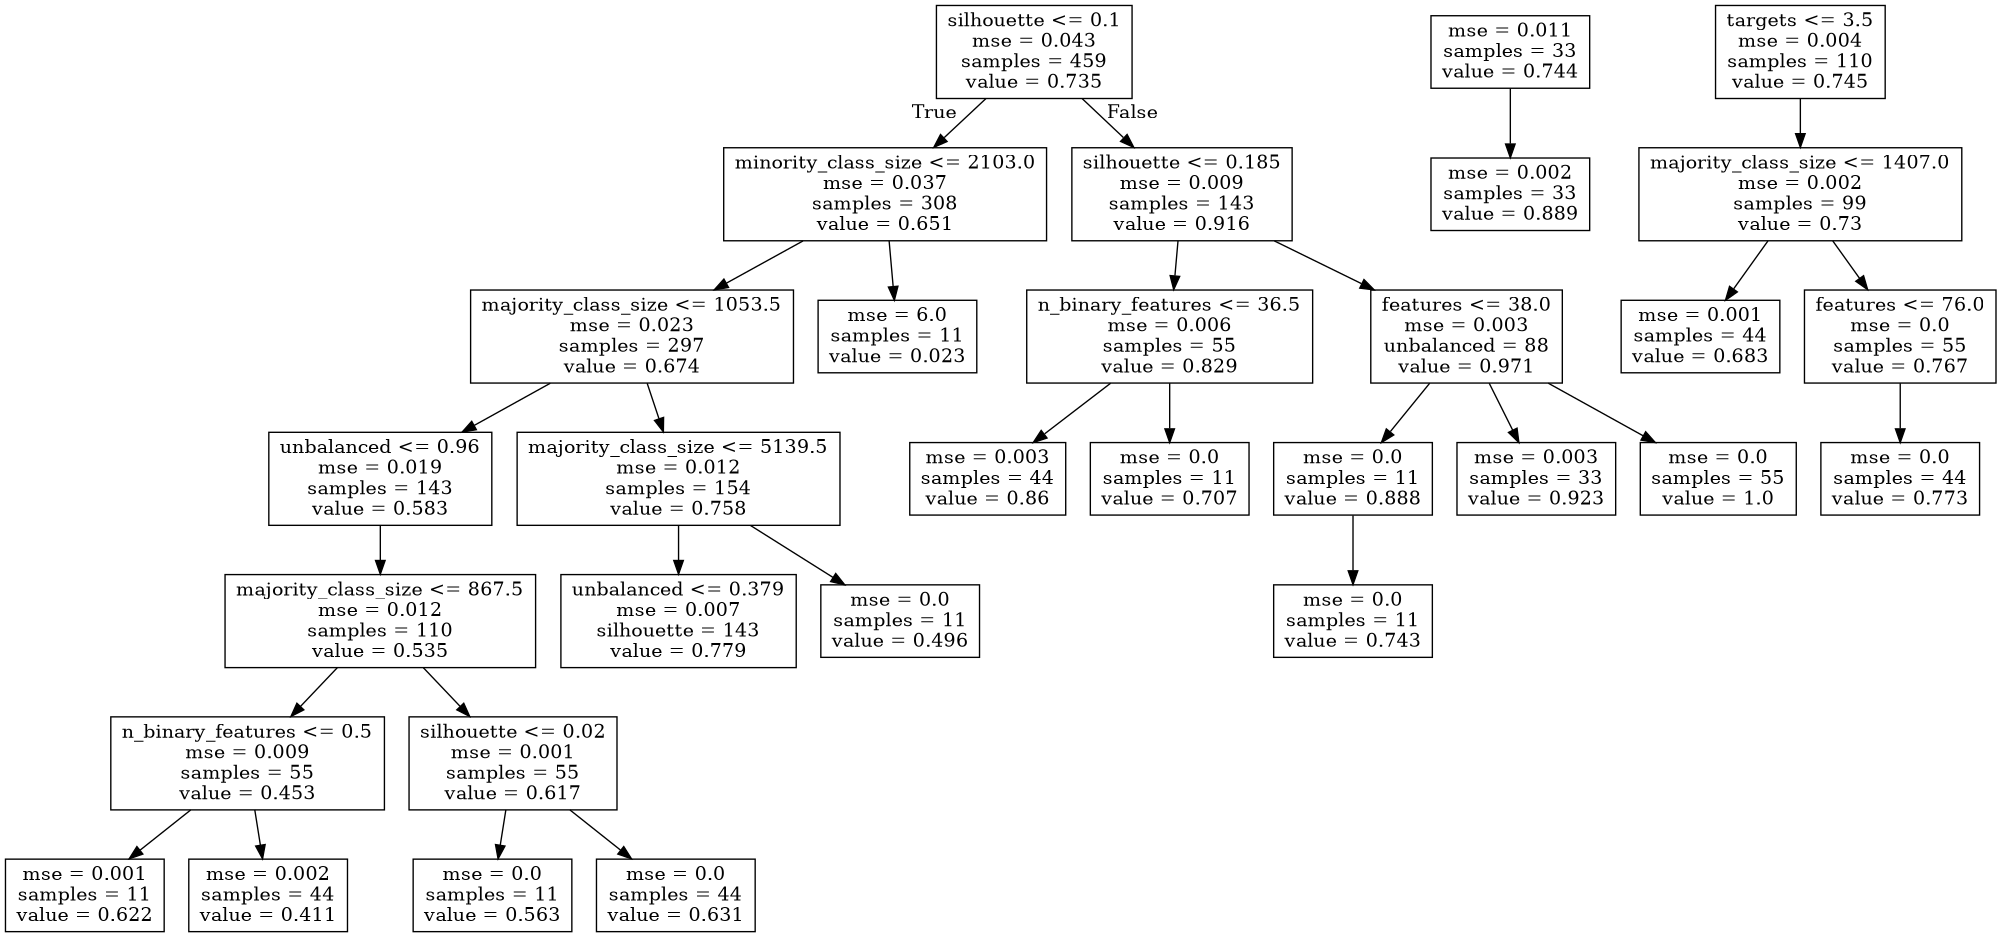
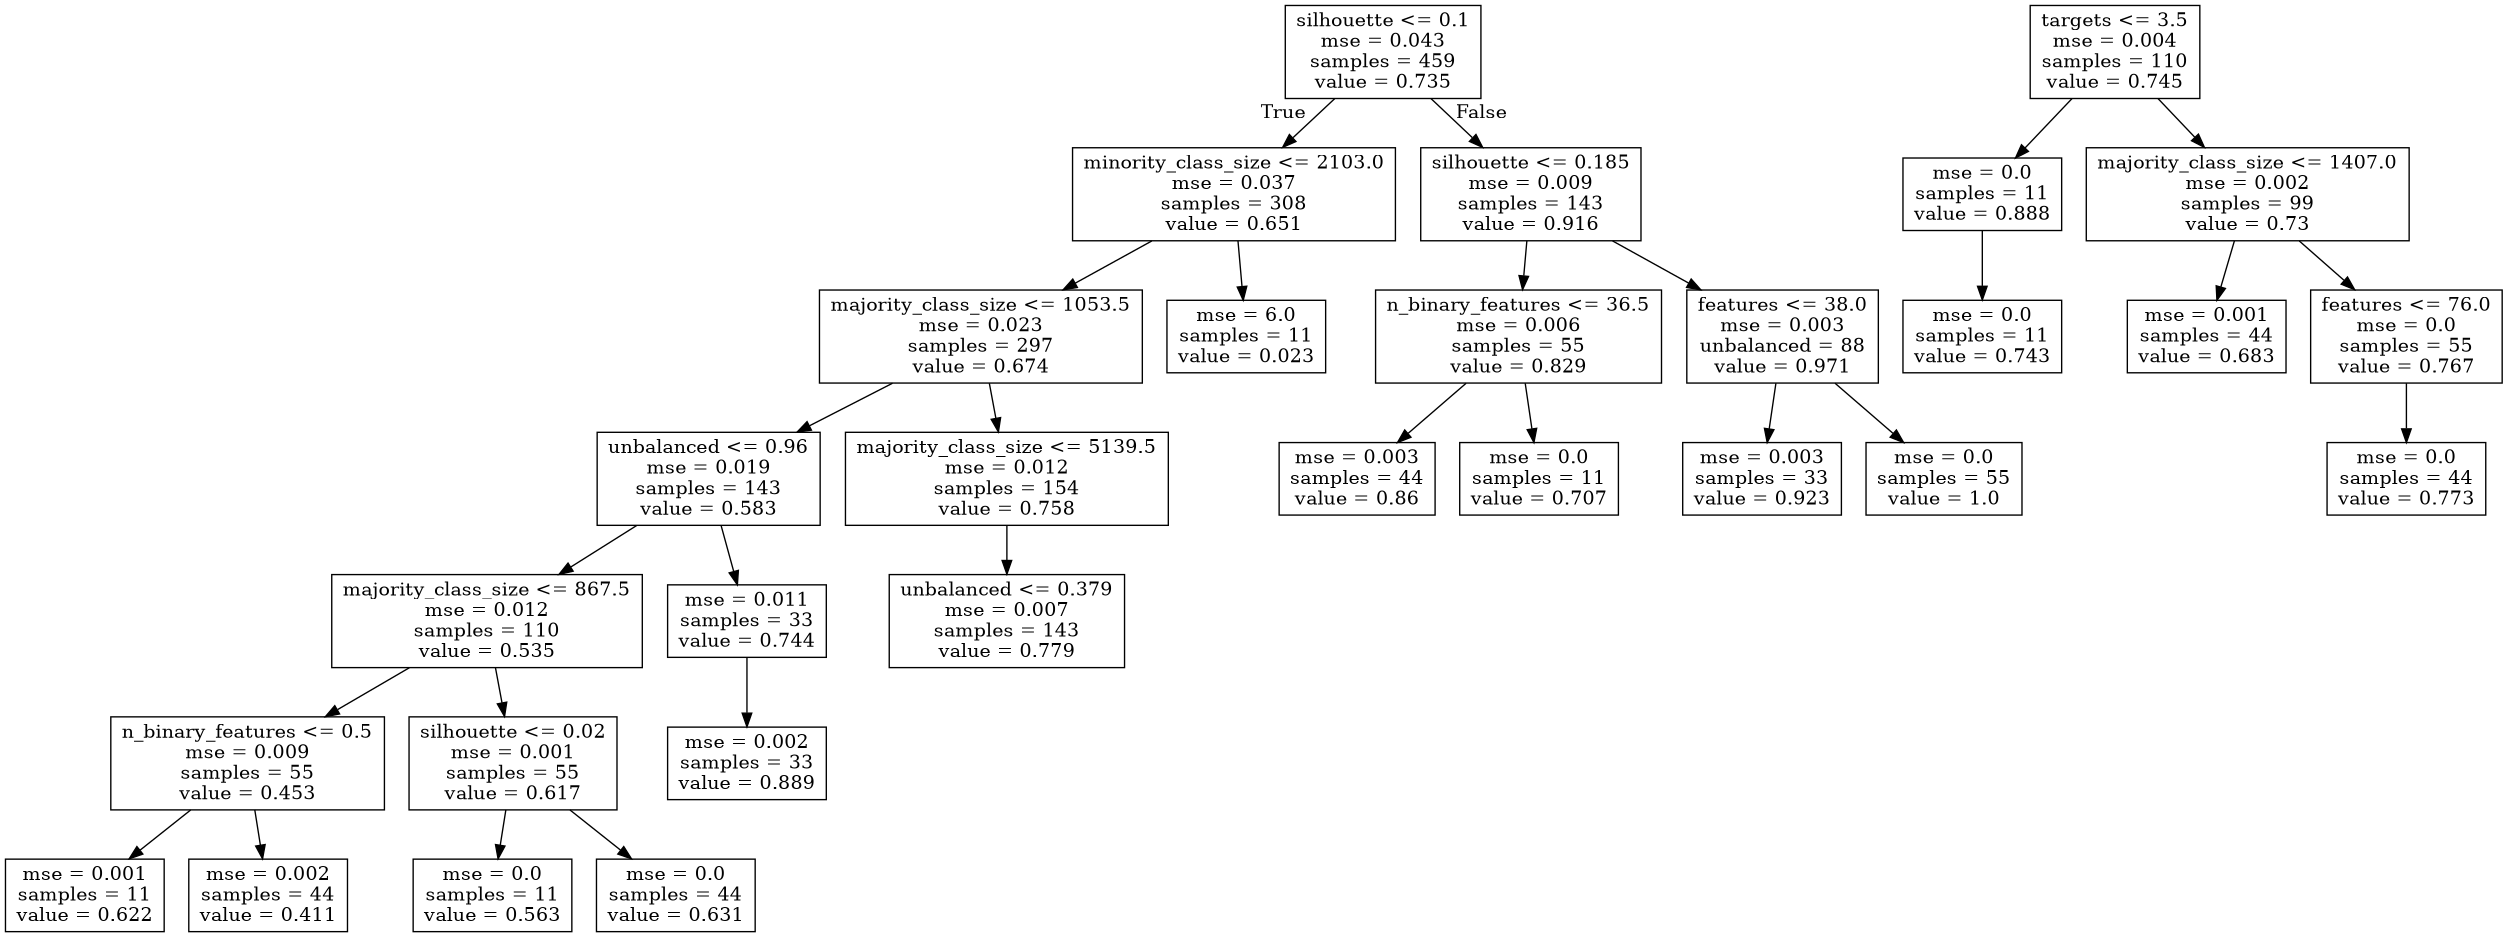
  digraph {
    node [shape=box]
    n1 [label="silhouette <= 0.1\nmse = 0.043\nsamples = 459\nvalue = 0.735"]
    n2 [label="minority_class_size <= 2103.0\nmse = 0.037\nsamples = 308\nvalue = 0.651"]
    n3 [label="silhouette <= 0.185\nmse = 0.009\nsamples = 143\nvalue = 0.916"]
    n4 [label="majority_class_size <= 1053.5\nmse = 0.023\nsamples = 297\nvalue = 0.674"]
    n5 [label="mse = 6.0\nsamples = 11\nvalue = 0.023"]
    n6 [label="n_binary_features <= 36.5\nmse = 0.006\nsamples = 55\nvalue = 0.829"]
    n7 [label="features <= 38.0\nmse = 0.003\nunbalanced = 88\nvalue = 0.971"]
    n8 [label="unbalanced <= 0.96\nmse = 0.019\nsamples = 143\nvalue = 0.583"]
    n9 [label="majority_class_size <= 5139.5\nmse = 0.012\nsamples = 154\nvalue = 0.758"]
    n10 [label="majority_class_size <= 867.5\nmse = 0.012\nsamples = 110\nvalue = 0.535"]
    n11 [label="mse = 0.011\nsamples = 33\nvalue = 0.744"]
-   n12 [label="unbalanced <= 0.379\nmse = 0.007\nsilhouette = 143\nvalue = 0.779"]
-   n13 [label="mse = 0.0\nsamples = 11\nvalue = 0.496"]
+   n12 [label="unbalanced <= 0.379\nmse = 0.007\nsamples = 143\nvalue = 0.779"]
    n14 [label="n_binary_features <= 0.5\nmse = 0.009\nsamples = 55\nvalue = 0.453"]
    n15 [label="silhouette <= 0.02\nmse = 0.001\nsamples = 55\nvalue = 0.617"]
    n16 [label="mse = 0.002\nsamples = 33\nvalue = 0.889"]
    n17 [label="mse = 0.001\nsamples = 11\nvalue = 0.622"]
    n18 [label="mse = 0.002\nsamples = 44\nvalue = 0.411"]
    n19 [label="mse = 0.0\nsamples = 11\nvalue = 0.563"]
    n20 [label="mse = 0.0\nsamples = 44\nvalue = 0.631"]
    n21 [label="targets <= 3.5\nmse = 0.004\nsamples = 110\nvalue = 0.745"]
    n22 [label="mse = 0.0\nsamples = 11\nvalue = 0.888"]
    n23 [label="majority_class_size <= 1407.0\nmse = 0.002\nsamples = 99\nvalue = 0.73"]
    n24 [label="mse = 0.0\nsamples = 11\nvalue = 0.743"]
    n25 [label="mse = 0.001\nsamples = 44\nvalue = 0.683"]
    n26 [label="features <= 76.0\nmse = 0.0\nsamples = 55\nvalue = 0.767"]
    n27 [label="mse = 0.0\nsamples = 44\nvalue = 0.773"]
    n28 [label="mse = 0.003\nsamples = 44\nvalue = 0.86"]
    n29 [label="mse = 0.0\nsamples = 11\nvalue = 0.707"]
    n30 [label="mse = 0.003\nsamples = 33\nvalue = 0.923"]
    n31 [label="mse = 0.0\nsamples = 55\nvalue = 1.0"]
    n1 -> n2 [headlabel=True labelangle=45 labeldistance=2.5]
    n1 -> n3 [headlabel=False labelangle=-45 labeldistance=2.5]
    n2 -> n4
    n2 -> n5
    n3 -> n6
    n3 -> n7
    n4 -> n8
    n4 -> n9
    n6 -> n28
    n6 -> n29
    n7 -> n30
    n7 -> n31
    n8 -> n10
+   n8 -> n11
    n9 -> n12
-   n9 -> n13
    n10 -> n14
    n10 -> n15
    n11 -> n16
    n14 -> n17
    n14 -> n18
    n15 -> n19
    n15 -> n20
-   n7 -> n22
+   n21 -> n22
    n21 -> n23
    n22 -> n24
    n23 -> n25
    n23 -> n26
    n26 -> n27
  }
